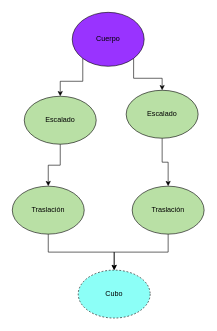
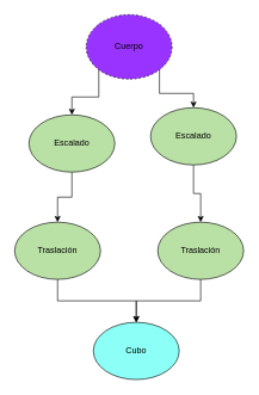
  <mxCell id="0" />
  <mxCell id="1" parent="0" />
  <mxCell id="2" style="edgeStyle=orthogonalEdgeStyle;rounded=0;orthogonalLoop=1;jettySize=auto;html=1;exitX=0;exitY=1;exitDx=0;exitDy=0;" edge="1" parent="1" source="4" target="6"><mxGeometry relative="1" as="geometry" /></mxCell>
  <mxCell id="3" style="edgeStyle=orthogonalEdgeStyle;rounded=0;orthogonalLoop=1;jettySize=auto;html=1;exitX=1;exitY=1;exitDx=0;exitDy=0;" edge="1" parent="1" source="4" target="8"><mxGeometry relative="1" as="geometry" /></mxCell>
- <mxCell id="4" value="Cuerpo" style="ellipse;whiteSpace=wrap;html=1;fillColor=#9933FF;" vertex="1" parent="1"><mxGeometry x="120" y="20" width="120" height="90" as="geometry" /></mxCell>
+ <mxCell id="4" value="Cuerpo" style="ellipse;whiteSpace=wrap;html=1;fillColor=#9933FF;dashed=1;" vertex="1" parent="1"><mxGeometry x="120" y="20" width="120" height="90" as="geometry" /></mxCell>
  <mxCell id="5" style="edgeStyle=orthogonalEdgeStyle;rounded=0;orthogonalLoop=1;jettySize=auto;html=1;exitX=0.5;exitY=1;exitDx=0;exitDy=0;" edge="1" parent="1" source="6" target="10"><mxGeometry relative="1" as="geometry" /></mxCell>
  <mxCell id="6" value="Escalado" style="ellipse;whiteSpace=wrap;html=1;fillColor=#B9E0A5;" vertex="1" parent="1"><mxGeometry x="40" y="160" width="120" height="80" as="geometry" /></mxCell>
  <mxCell id="7" style="edgeStyle=orthogonalEdgeStyle;rounded=0;orthogonalLoop=1;jettySize=auto;html=1;exitX=0.5;exitY=1;exitDx=0;exitDy=0;" edge="1" parent="1" source="8" target="12"><mxGeometry relative="1" as="geometry" /></mxCell>
  <mxCell id="8" value="Escalado" style="ellipse;whiteSpace=wrap;html=1;fillColor=#B9E0A5;" vertex="1" parent="1"><mxGeometry x="210" y="150" width="120" height="80" as="geometry" /></mxCell>
  <mxCell id="9" style="edgeStyle=orthogonalEdgeStyle;rounded=0;orthogonalLoop=1;jettySize=auto;html=1;exitX=0.5;exitY=1;exitDx=0;exitDy=0;" edge="1" parent="1" source="10" target="13"><mxGeometry relative="1" as="geometry" /></mxCell>
  <mxCell id="10" value="Traslación" style="ellipse;whiteSpace=wrap;html=1;fillColor=#B9E0A5;" vertex="1" parent="1"><mxGeometry x="20" y="310" width="120" height="80" as="geometry" /></mxCell>
  <mxCell id="11" style="edgeStyle=orthogonalEdgeStyle;rounded=0;orthogonalLoop=1;jettySize=auto;html=1;exitX=0.5;exitY=1;exitDx=0;exitDy=0;" edge="1" parent="1" source="12" target="13"><mxGeometry relative="1" as="geometry" /></mxCell>
  <mxCell id="12" value="Traslación" style="ellipse;whiteSpace=wrap;html=1;fillColor=#B9E0A5;" vertex="1" parent="1"><mxGeometry x="220" y="310" width="120" height="80" as="geometry" /></mxCell>
- <mxCell id="13" value="Cubo" style="ellipse;whiteSpace=wrap;html=1;fillColor=#8CFFF7;dashed=1;" vertex="1" parent="1"><mxGeometry x="130" y="450" width="120" height="80" as="geometry" /></mxCell>
+ <mxCell id="13" value="Cubo" style="ellipse;whiteSpace=wrap;html=1;fillColor=#8CFFF7;" vertex="1" parent="1"><mxGeometry x="130" y="450" width="120" height="80" as="geometry" /></mxCell>
